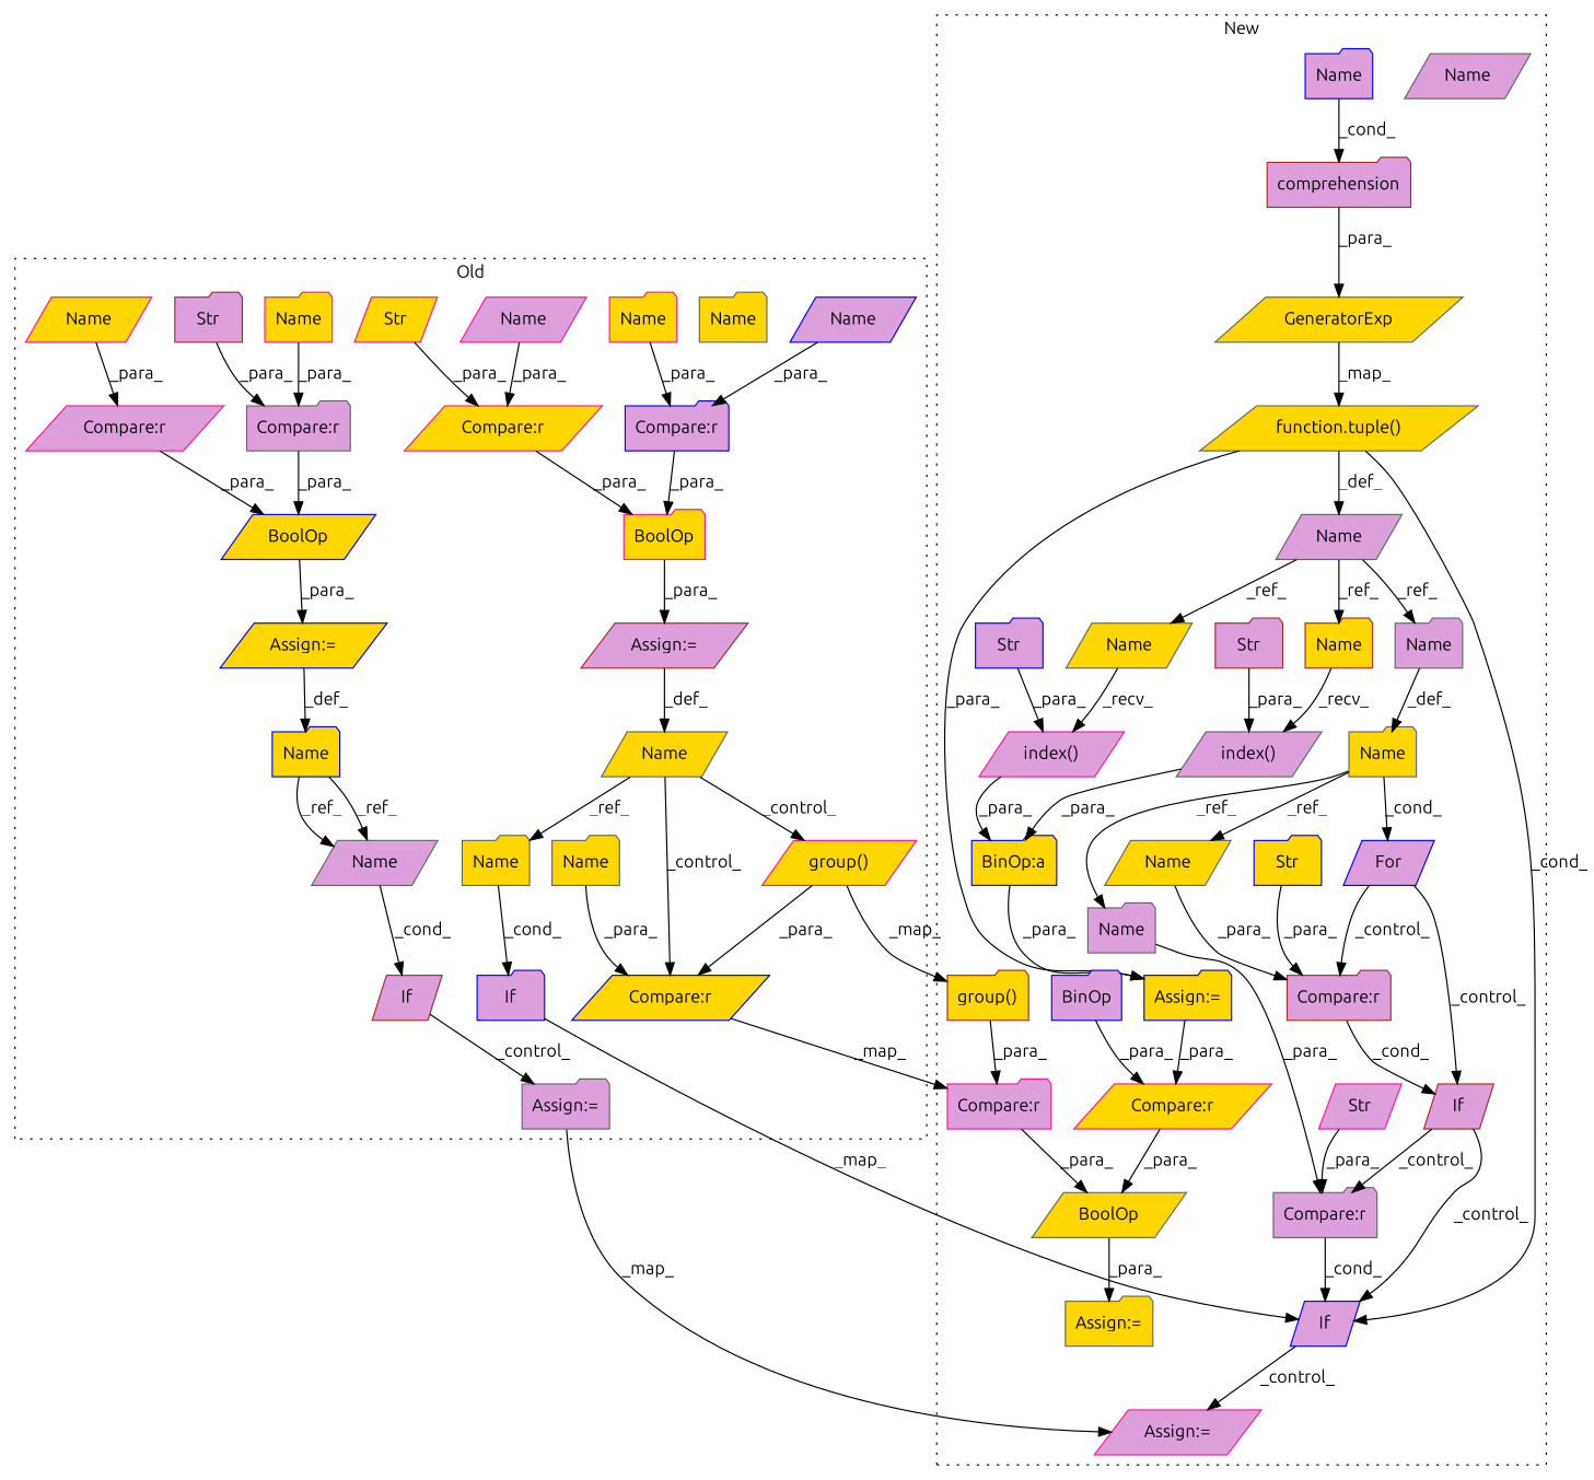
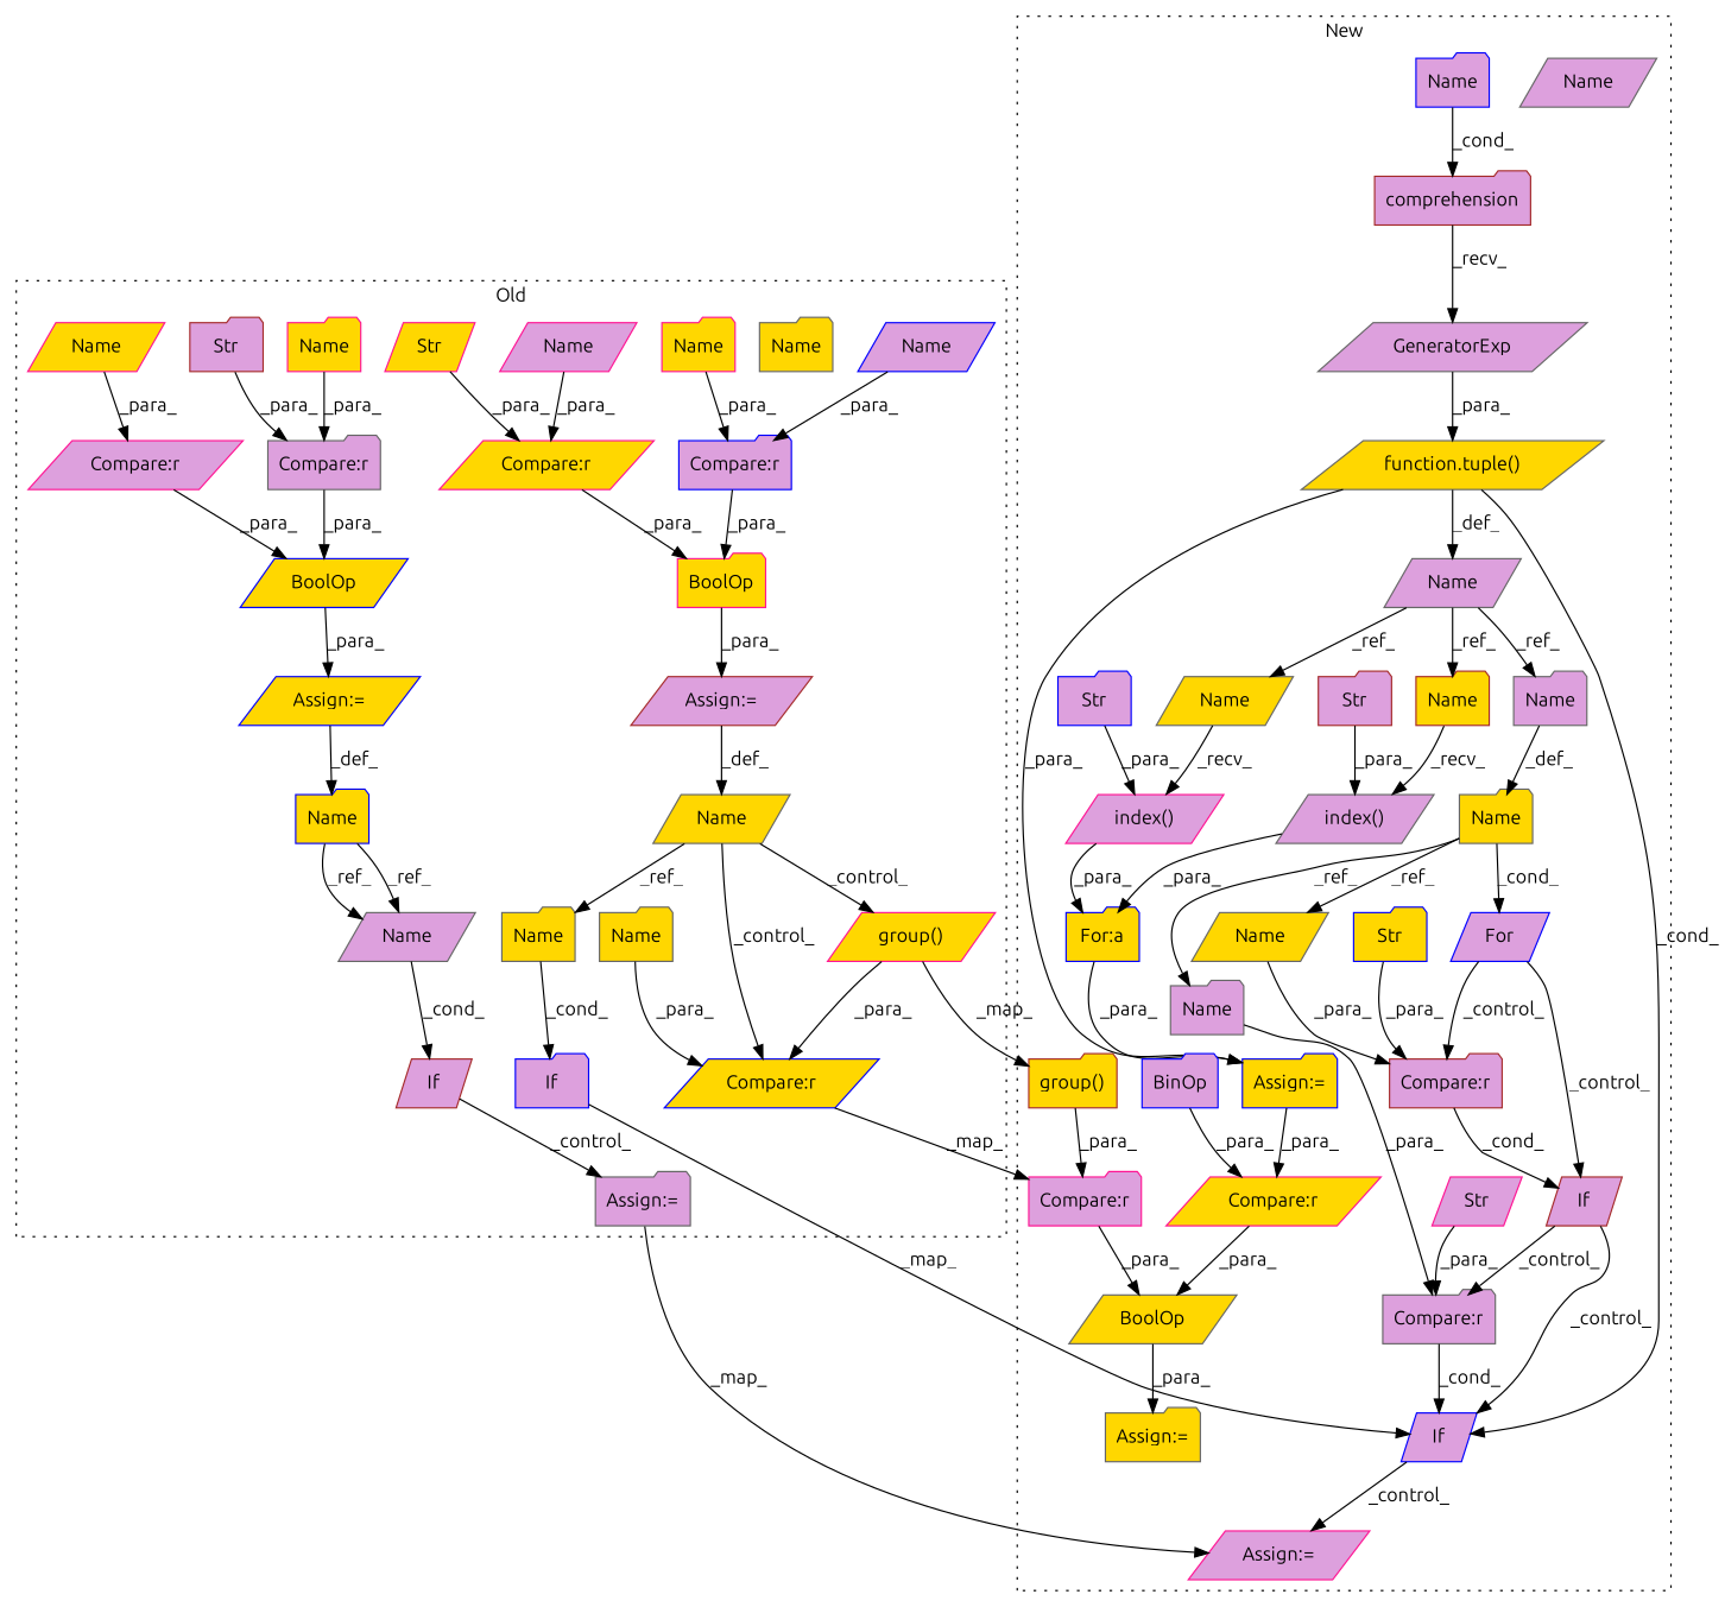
  digraph {
    fontname=Ubuntu
    node [a=87 color=gray40 fillcolor=plum fontname=Ubuntu l=3 s=2092 shape=parallelogram style=filled]
    edge [fontname=Ubuntu]
    n1 [a=72 color=blue fillcolor=gold l=38 label=BoolOp]
    n2 [a=96 color=brown l="3,14" label=If s="2697,2714"]
    n3 [a=40 l=14 label="Compare:r" shape=folder]
    n4 [a=40 color=deeppink l=19 label="Compare:r" s=2111]
    n5 [a=66 color=brown l=5 label=Str shape=folder]
    n6 [fillcolor=gold l=14 label=Name s=2700 shape=folder]
    n7 [a=68 label="Assign:=" s=2736 shape=folder]
    n8 [color=blue fillcolor=gold l=14 label=Name s=2075 shape=folder]
    n9 [a=40 color=deeppink fillcolor=gold l=15 label="Compare:r" s=2026]
    n10 [a=96 color=blue l="3,14" label=If s="2598,2616" shape=folder]
    n11 [a=40 color=blue l=20 label="Compare:r" s=2046 shape=folder]
    n12 [a=66 color=deeppink fillcolor=gold l=6 label=Str s=2026]
    n13 [fillcolor=gold l=15 label=Name s=2008]
    n14 [a=40 color=blue fillcolor=gold l=31 label="Compare:r" s=2313]
    n15 [a=72 color=deeppink fillcolor=gold l=40 label=BoolOp s=2026 shape=folder]
    n16 [a=75 color=deeppink fillcolor=gold l="12,1" label="group()" s="2325,2343"]
    n17 [a=68 color=brown label="Assign:=" s=2023]
    n18 [a=68 color=blue fillcolor=gold label="Assign:=" s=2089]
    n19 [color=deeppink fillcolor=gold l=8 label=Name s=2046 shape=folder]
    n20 [fillcolor=gold l=8 label=Name s=2313 shape=folder]
    n21 [fillcolor=gold l=15 label=Name s=2601 shape=folder]
    n22 [l=14 label=Name s=2700]
    n23 [color=deeppink fillcolor=gold l=4 label=Name s=2126]
    n24 [color=blue l=4 label=Name s=2062]
    n25 [color=deeppink fillcolor=gold l=5 label=Name s=2101 shape=folder]
    n26 [color=deeppink l=5 label=Name s=2036]
    n27 [a=72 fillcolor=gold l=36 label=BoolOp s=2347]
    n28 [a=40 color=deeppink fillcolor=gold l=7 label="Compare:r" s=2376]
-   n29 [a=82 color=blue fillcolor=gold label="BinOp:a" s=2289 shape=folder]
+   n29 [a=82 color=blue fillcolor=gold label="For:a" s=2289 shape=folder]
    n30 [a=75 fillcolor=gold l="6,39" label="function.tuple()" s="2035,2042"]
    n31 [a=96 color=brown l="3,18" label=If s="2475,2495"]
    n32 [a=75 l="18,1" label="index()" s="2264,2288"]
    n33 [a=66 color=brown l=6 label=Str s=2282 shape=folder]
    n34 [a=75 color=deeppink l="18,1" label="index()" s="2292,2320"]
    n35 [a=66 color=blue l=10 label=Str s=2310 shape=folder]
    n36 [a=107 color=blue l="4,14" label=For s="2437,2461"]
    n37 [a=76 color=blue l=1 label=BinOp s=2382 shape=folder]
    n38 [a=40 color=brown l=17 label="Compare:r" s=2478 shape=folder]
    n39 [a=66 color=blue fillcolor=gold l=8 label=Str s=2487 shape=folder]
    n40 [a=40 l=15 label="Compare:r" s=2770 shape=folder]
    n41 [a=66 color=deeppink l=6 label=Str s=2779]
    n42 [a=68 color=deeppink label="Assign:=" s=2903]
    n43 [l=11 label=Name s=2021]
    n44 [fillcolor=gold l=5 label=Name s=2441 shape=folder]
-   n45 [a=55 fillcolor=gold l=1 label=GeneratorExp s=2041]
+   n45 [a=55 l=1 label=GeneratorExp s=2041]
    n46 [a=45 color=brown label=comprehension s=2043 shape=folder]
    n47 [l=1 label=Name s=2041]
    n48 [a=68 color=blue fillcolor=gold label="Assign:=" s=2261 shape=folder]
    n49 [a=96 color=blue l="0,18" label=If s="2770,2785"]
    n50 [a=40 color=deeppink l=25 label="Compare:r" s=2347 shape=folder]
    n51 [a=75 color=brown fillcolor=gold l="12,1" label="group()" s="2353,2371" shape=folder]
    n52 [a=68 fillcolor=gold label="Assign:=" s=2344 shape=folder]
    n53 [l=5 label=Name s=2770 shape=folder]
    n54 [fillcolor=gold l=5 label=Name s=2478]
    n55 [l=11 label=Name s=2450 shape=folder]
    n56 [color=brown fillcolor=gold l=11 label=Name s=2264 shape=folder]
    n57 [fillcolor=gold l=11 label=Name s=2292]
    n58 [color=blue l=1 label=Name s=2041 shape=folder]
    subgraph cluster_1 {
      label=Old
      style=dotted
      n1
      n2
      n3
      n4
      n5
      n6
      n7
      n8
      n9
      n10
      n11
      n12
      n13
      n14
      n15
      n16
      n17
      n18
      n19
      n20
      n21
      n22
      n23
      n24
      n25
      n26
    }
    subgraph cluster_2 {
      label=New
      style=dotted
      n27
      n28
      n29
      n30
      n31
      n32
      n33
      n34
      n35
      n36
      n37
      n38
      n39
      n40
      n41
      n42
      n43
      n44
      n45
      n46
      n47
      n48
      n49
      n50
      n51
      n52
      n53
      n54
      n55
      n56
      n57
      n58
    }
    n1 -> n18 [label=_para_]
    n2 -> n7 [label=_control_]
    n3 -> n1 [label=_para_]
    n4 -> n1 [label=_para_]
    n5 -> n3 [label=_para_]
    n7 -> n42 [label=_map_]
    n8 -> n22 [label=_ref_]
    n8 -> n22 [label=_ref_]
    n9 -> n15 [label=_para_]
    n10 -> n49 [label=_map_]
    n11 -> n15 [label=_para_]
    n12 -> n9 [label=_para_]
    n13 -> n14 [label=_control_]
    n13 -> n16 [label=_control_]
    n13 -> n21 [label=_ref_]
    n14 -> n50 [label=_map_]
    n15 -> n17 [label=_para_]
    n16 -> n14 [label=_para_]
    n16 -> n51 [label=_map_]
    n17 -> n13 [label=_def_]
    n18 -> n8 [label=_def_]
    n19 -> n11 [label=_para_]
    n20 -> n14 [label=_para_]
    n21 -> n10 [label=_cond_]
    n22 -> n2 [label=_cond_]
    n23 -> n4 [label=_para_]
    n24 -> n11 [label=_para_]
    n25 -> n3 [label=_para_]
    n26 -> n9 [label=_para_]
    n27 -> n52 [label=_para_]
    n28 -> n27 [label=_para_]
    n29 -> n48 [label=_para_]
    n30 -> n43 [label=_def_]
    n30 -> n48 [label=_para_]
    n30 -> n49 [label=_cond_]
    n31 -> n40 [label=_control_]
    n31 -> n49 [label=_control_]
    n32 -> n29 [label=_para_]
    n33 -> n32 [label=_para_]
    n34 -> n29 [label=_para_]
    n35 -> n34 [label=_para_]
    n36 -> n31 [label=_control_]
    n36 -> n38 [label=_control_]
    n37 -> n28 [label=_para_]
    n38 -> n31 [label=_cond_]
    n39 -> n38 [label=_para_]
    n40 -> n49 [label=_cond_]
    n41 -> n40 [label=_para_]
    n43 -> n55 [label=_ref_]
    n43 -> n56 [label=_ref_]
    n43 -> n57 [label=_ref_]
    n44 -> n36 [label=_cond_]
    n44 -> n53 [label=_ref_]
    n44 -> n54 [label=_ref_]
-   n45 -> n30 [label=_map_]
-   n46 -> n45 [label=_para_]
+   n45 -> n30 [label=_para_]
+   n46 -> n45 [label=_recv_]
    n48 -> n28 [label=_para_]
    n49 -> n42 [label=_control_]
    n50 -> n27 [label=_para_]
    n51 -> n50 [label=_para_]
    n53 -> n40 [label=_para_]
    n54 -> n38 [label=_para_]
    n55 -> n44 [label=_def_]
    n56 -> n32 [label=_recv_]
    n57 -> n34 [label=_recv_]
    n58 -> n46 [label=_cond_]
  }
